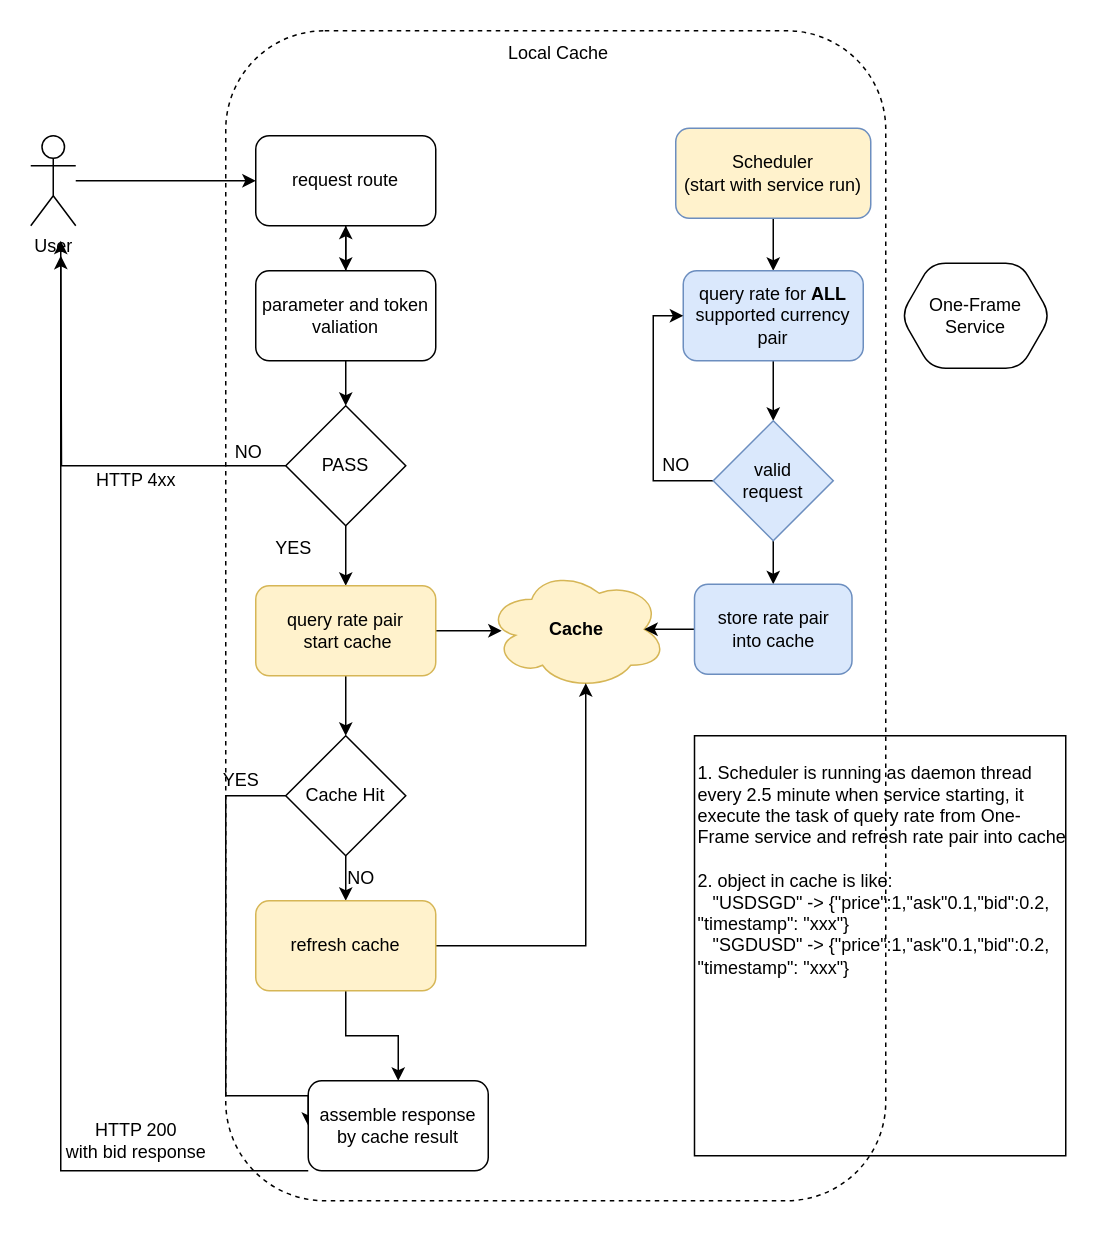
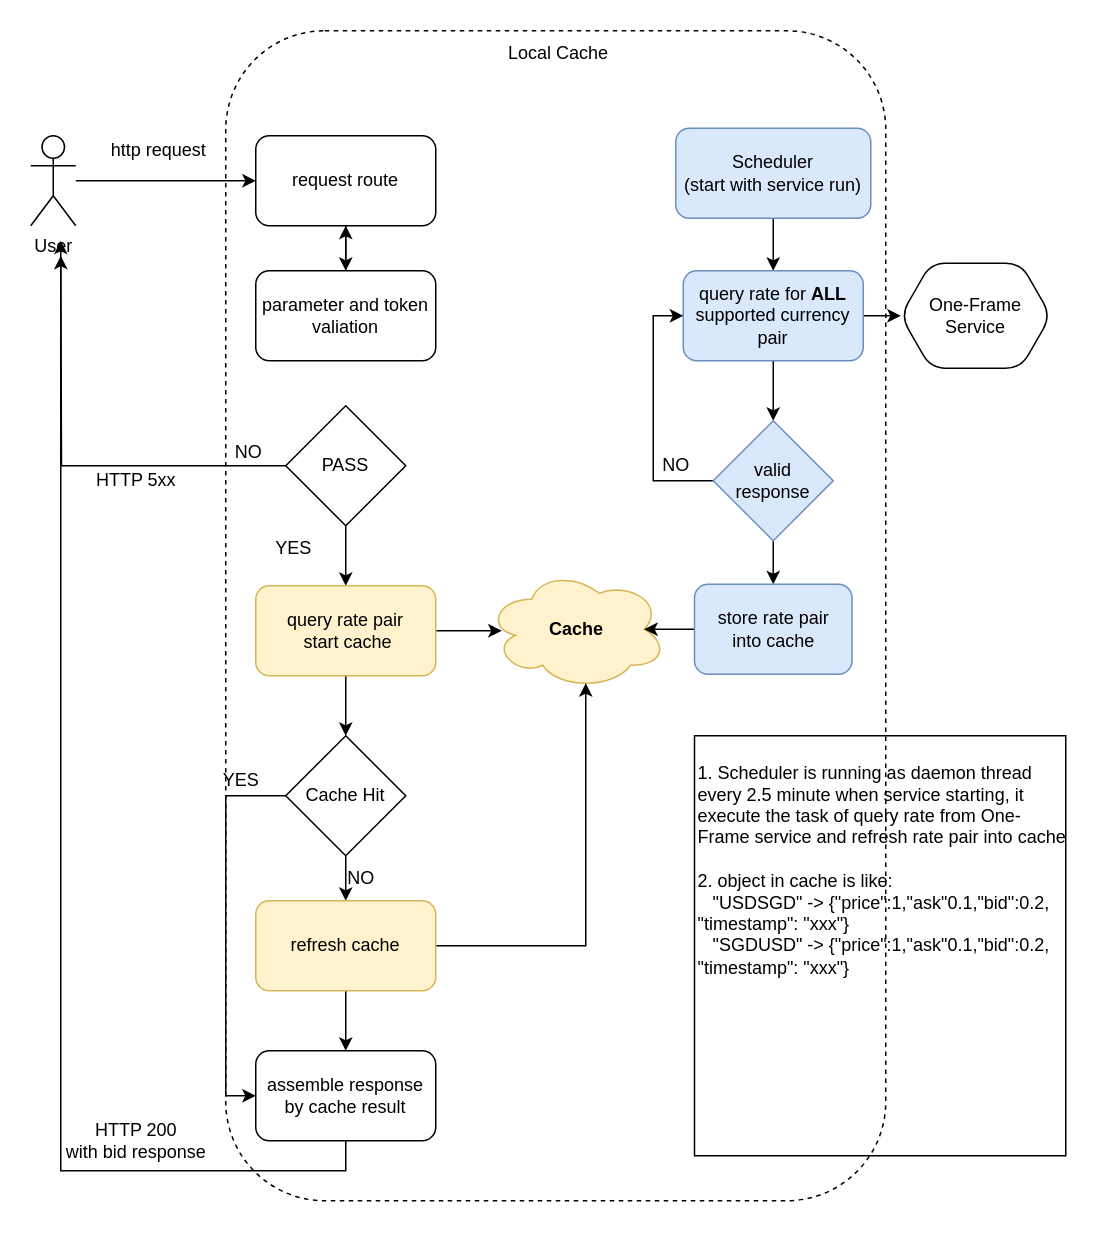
  <mxCell id="0" />
  <mxCell id="1" parent="0" />
  <mxCell id="2" style="edgeStyle=orthogonalEdgeStyle;rounded=0;orthogonalLoop=1;jettySize=auto;html=1;" edge="1" parent="1" source="3" target="5"><mxGeometry relative="1" as="geometry" /></mxCell>
  <mxCell id="3" value="User" style="shape=umlActor;verticalLabelPosition=bottom;verticalAlign=top;html=1;outlineConnect=0;" vertex="1" parent="1"><mxGeometry x="20" y="90" width="30" height="60" as="geometry" /></mxCell>
  <mxCell id="4" value="" style="edgeStyle=orthogonalEdgeStyle;rounded=0;orthogonalLoop=1;jettySize=auto;html=1;" edge="1" parent="1" source="5" target="9"><mxGeometry relative="1" as="geometry" /></mxCell>
  <mxCell id="5" value="request route" style="rounded=1;whiteSpace=wrap;html=1;" vertex="1" parent="1"><mxGeometry x="170" y="90" width="120" height="60" as="geometry" /></mxCell>
- <mxCell id="7" value="" style="edgeStyle=orthogonalEdgeStyle;rounded=0;orthogonalLoop=1;jettySize=auto;html=1;" edge="1" parent="1" source="9" target="12"><mxGeometry relative="1" as="geometry" /></mxCell>
+ <mxCell id="6" value="http request" style="text;html=1;align=center;verticalAlign=middle;resizable=0;points=[];autosize=1;strokeColor=none;fillColor=none;" vertex="1" parent="1"><mxGeometry x="60" y="85" width="90" height="30" as="geometry" /></mxCell>
  <mxCell id="8" value="" style="edgeStyle=orthogonalEdgeStyle;rounded=0;orthogonalLoop=1;jettySize=auto;html=1;" edge="1" parent="1" source="9" target="5"><mxGeometry relative="1" as="geometry" /></mxCell>
  <mxCell id="9" value="parameter and token valiation" style="whiteSpace=wrap;html=1;rounded=1;" vertex="1" parent="1"><mxGeometry x="170" y="180" width="120" height="60" as="geometry" /></mxCell>
  <mxCell id="10" style="edgeStyle=orthogonalEdgeStyle;rounded=0;orthogonalLoop=1;jettySize=auto;html=1;" edge="1" parent="1" source="12"><mxGeometry relative="1" as="geometry"><mxPoint x="40" y="170" as="targetPoint" /></mxGeometry></mxCell>
  <mxCell id="11" style="edgeStyle=orthogonalEdgeStyle;rounded=0;orthogonalLoop=1;jettySize=auto;html=1;entryX=0.5;entryY=0;entryDx=0;entryDy=0;" edge="1" parent="1" source="12" target="22"><mxGeometry relative="1" as="geometry" /></mxCell>
  <mxCell id="12" value="PASS" style="rhombus;whiteSpace=wrap;html=1;" vertex="1" parent="1"><mxGeometry x="190" y="270" width="80" height="80" as="geometry" /></mxCell>
  <mxCell id="13" value="NO" style="text;html=1;align=center;verticalAlign=middle;resizable=0;points=[];autosize=1;strokeColor=none;fillColor=none;" vertex="1" parent="1"><mxGeometry x="145" y="286" width="40" height="30" as="geometry" /></mxCell>
- <mxCell id="14" value="HTTP 4xx" style="text;html=1;align=center;verticalAlign=middle;resizable=0;points=[];autosize=1;strokeColor=none;fillColor=none;" vertex="1" parent="1"><mxGeometry x="50" y="305" width="80" height="30" as="geometry" /></mxCell>
+ <mxCell id="14" value="HTTP 5xx" style="text;html=1;align=center;verticalAlign=middle;resizable=0;points=[];autosize=1;strokeColor=none;fillColor=none;" vertex="1" parent="1"><mxGeometry x="50" y="305" width="80" height="30" as="geometry" /></mxCell>
  <mxCell id="15" value="Cache" style="ellipse;shape=cloud;whiteSpace=wrap;html=1;fontStyle=1;fillColor=#fff2cc;strokeColor=#d6b656;" vertex="1" parent="1"><mxGeometry x="324" y="379" width="120" height="80" as="geometry" /></mxCell>
  <mxCell id="16" value="YES" style="text;html=1;align=center;verticalAlign=middle;resizable=0;points=[];autosize=1;strokeColor=none;fillColor=none;" vertex="1" parent="1"><mxGeometry x="170" y="350" width="50" height="30" as="geometry" /></mxCell>
  <mxCell id="17" value="" style="edgeStyle=orthogonalEdgeStyle;rounded=0;orthogonalLoop=1;jettySize=auto;html=1;" edge="1" parent="1" source="19" target="25"><mxGeometry relative="1" as="geometry" /></mxCell>
  <mxCell id="18" style="edgeStyle=orthogonalEdgeStyle;rounded=0;orthogonalLoop=1;jettySize=auto;html=1;entryX=0;entryY=0.5;entryDx=0;entryDy=0;" edge="1" parent="1" source="19" target="28"><mxGeometry relative="1" as="geometry"><Array as="points"><mxPoint x="150" y="530" /><mxPoint x="150" y="730" /></Array></mxGeometry></mxCell>
  <mxCell id="19" value="Cache Hit" style="rhombus;whiteSpace=wrap;html=1;" vertex="1" parent="1"><mxGeometry x="190" y="490" width="80" height="80" as="geometry" /></mxCell>
  <mxCell id="20" style="edgeStyle=orthogonalEdgeStyle;rounded=0;orthogonalLoop=1;jettySize=auto;html=1;entryX=0.083;entryY=0.513;entryDx=0;entryDy=0;entryPerimeter=0;" edge="1" parent="1" source="22" target="15"><mxGeometry relative="1" as="geometry" /></mxCell>
  <mxCell id="21" style="edgeStyle=orthogonalEdgeStyle;rounded=0;orthogonalLoop=1;jettySize=auto;html=1;entryX=0.5;entryY=0;entryDx=0;entryDy=0;" edge="1" parent="1" source="22" target="19"><mxGeometry relative="1" as="geometry" /></mxCell>
  <mxCell id="22" value="query rate pair&lt;br&gt;&amp;nbsp;start cache" style="rounded=1;whiteSpace=wrap;html=1;fillColor=#fff2cc;strokeColor=#d6b656;" vertex="1" parent="1"><mxGeometry x="170" y="390" width="120" height="60" as="geometry" /></mxCell>
  <mxCell id="23" style="edgeStyle=orthogonalEdgeStyle;rounded=0;orthogonalLoop=1;jettySize=auto;html=1;entryX=0.55;entryY=0.95;entryDx=0;entryDy=0;entryPerimeter=0;" edge="1" parent="1" source="25" target="15"><mxGeometry relative="1" as="geometry" /></mxCell>
  <mxCell id="24" style="edgeStyle=orthogonalEdgeStyle;rounded=0;orthogonalLoop=1;jettySize=auto;html=1;" edge="1" parent="1" source="25" target="28"><mxGeometry relative="1" as="geometry" /></mxCell>
  <mxCell id="25" value="refresh cache" style="rounded=1;whiteSpace=wrap;html=1;fillColor=#fff2cc;strokeColor=#d6b656;" vertex="1" parent="1"><mxGeometry x="170" y="600" width="120" height="60" as="geometry" /></mxCell>
  <mxCell id="26" value="NO" style="text;html=1;align=center;verticalAlign=middle;resizable=0;points=[];autosize=1;strokeColor=none;fillColor=none;" vertex="1" parent="1"><mxGeometry x="220" y="570" width="40" height="30" as="geometry" /></mxCell>
  <mxCell id="27" style="edgeStyle=orthogonalEdgeStyle;rounded=0;orthogonalLoop=1;jettySize=auto;html=1;" edge="1" parent="1" source="28"><mxGeometry relative="1" as="geometry"><mxPoint x="40" y="160" as="targetPoint" /><Array as="points"><mxPoint x="230" y="780" /><mxPoint x="40" y="780" /></Array></mxGeometry></mxCell>
- <mxCell id="28" value="assemble response by cache result" style="rounded=1;whiteSpace=wrap;html=1;" vertex="1" parent="1"><mxGeometry x="205" y="720" width="120" height="60" as="geometry" /></mxCell>
+ <mxCell id="28" value="assemble response by cache result" style="rounded=1;whiteSpace=wrap;html=1;" vertex="1" parent="1"><mxGeometry x="170" y="700" width="120" height="60" as="geometry" /></mxCell>
  <mxCell id="29" value="YES" style="text;html=1;align=center;verticalAlign=middle;resizable=0;points=[];autosize=1;strokeColor=none;fillColor=none;" vertex="1" parent="1"><mxGeometry x="135" y="505" width="50" height="30" as="geometry" /></mxCell>
  <mxCell id="30" value="HTTP 200 &lt;br&gt;with bid response" style="text;html=1;align=center;verticalAlign=middle;resizable=0;points=[];autosize=1;strokeColor=none;fillColor=none;" vertex="1" parent="1"><mxGeometry x="30" y="740" width="120" height="40" as="geometry" /></mxCell>
  <mxCell id="31" value="" style="edgeStyle=orthogonalEdgeStyle;rounded=0;orthogonalLoop=1;jettySize=auto;html=1;" edge="1" parent="1" source="32" target="35"><mxGeometry relative="1" as="geometry" /></mxCell>
- <mxCell id="32" value="Scheduler&lt;br&gt;(start with service run)" style="rounded=1;whiteSpace=wrap;html=1;fillColor=#fff2cc;strokeColor=#6c8ebf;" vertex="1" parent="1"><mxGeometry x="450" y="85" width="130" height="60" as="geometry" /></mxCell>
+ <mxCell id="32" value="Scheduler&lt;br&gt;(start with service run)" style="rounded=1;whiteSpace=wrap;html=1;fillColor=#dae8fc;strokeColor=#6c8ebf;" vertex="1" parent="1"><mxGeometry x="450" y="85" width="130" height="60" as="geometry" /></mxCell>
+ <mxCell id="33" value="" style="edgeStyle=orthogonalEdgeStyle;rounded=0;orthogonalLoop=1;jettySize=auto;html=1;" edge="1" parent="1" source="35" target="36"><mxGeometry relative="1" as="geometry" /></mxCell>
  <mxCell id="34" value="" style="edgeStyle=orthogonalEdgeStyle;rounded=0;orthogonalLoop=1;jettySize=auto;html=1;entryX=0.5;entryY=0;entryDx=0;entryDy=0;" edge="1" parent="1" source="35" target="39"><mxGeometry relative="1" as="geometry"><mxPoint x="515" y="270" as="targetPoint" /></mxGeometry></mxCell>
  <mxCell id="35" value="query rate for &lt;b&gt;ALL&lt;/b&gt; supported currency pair" style="whiteSpace=wrap;html=1;rounded=1;fillColor=#dae8fc;strokeColor=#6c8ebf;" vertex="1" parent="1"><mxGeometry x="455" y="180" width="120" height="60" as="geometry" /></mxCell>
  <mxCell id="36" value="One-Frame&lt;br&gt;Service" style="shape=hexagon;perimeter=hexagonPerimeter2;whiteSpace=wrap;html=1;fixedSize=1;rounded=1;" vertex="1" parent="1"><mxGeometry x="600" y="175" width="100" height="70" as="geometry" /></mxCell>
  <mxCell id="37" style="edgeStyle=orthogonalEdgeStyle;rounded=0;orthogonalLoop=1;jettySize=auto;html=1;entryX=0;entryY=0.5;entryDx=0;entryDy=0;" edge="1" parent="1" source="39" target="35"><mxGeometry relative="1" as="geometry"><Array as="points"><mxPoint x="435" y="320" /><mxPoint x="435" y="210" /></Array></mxGeometry></mxCell>
  <mxCell id="38" value="" style="edgeStyle=orthogonalEdgeStyle;rounded=0;orthogonalLoop=1;jettySize=auto;html=1;" edge="1" parent="1" source="39" target="42"><mxGeometry relative="1" as="geometry" /></mxCell>
- <mxCell id="39" value="valid &lt;br&gt;request" style="rhombus;whiteSpace=wrap;html=1;fillColor=#dae8fc;strokeColor=#6c8ebf;" vertex="1" parent="1"><mxGeometry x="475" y="280" width="80" height="80" as="geometry" /></mxCell>
+ <mxCell id="39" value="valid &lt;br&gt;response" style="rhombus;whiteSpace=wrap;html=1;fillColor=#dae8fc;strokeColor=#6c8ebf;" vertex="1" parent="1"><mxGeometry x="475" y="280" width="80" height="80" as="geometry" /></mxCell>
  <mxCell id="40" value="NO" style="text;html=1;align=center;verticalAlign=middle;resizable=0;points=[];autosize=1;strokeColor=none;fillColor=none;" vertex="1" parent="1"><mxGeometry x="430" y="295" width="40" height="30" as="geometry" /></mxCell>
  <mxCell id="41" style="edgeStyle=orthogonalEdgeStyle;rounded=0;orthogonalLoop=1;jettySize=auto;html=1;entryX=0.875;entryY=0.5;entryDx=0;entryDy=0;entryPerimeter=0;" edge="1" parent="1" source="42" target="15"><mxGeometry relative="1" as="geometry" /></mxCell>
  <mxCell id="42" value="store rate pair &lt;br&gt;into cache" style="rounded=1;whiteSpace=wrap;html=1;fillColor=#dae8fc;strokeColor=#6c8ebf;" vertex="1" parent="1"><mxGeometry x="462.5" y="389" width="105" height="60" as="geometry" /></mxCell>
  <mxCell id="43" value="1. Scheduler is running as daemon thread every 2.5 minute when service starting, it execute the task of query rate from One-Frame service and refresh rate pair into cache&lt;br&gt;&lt;br&gt;2. object in cache is like:&lt;br&gt;&amp;nbsp; &amp;nbsp;&quot;USDSGD&quot; -&amp;gt; {&quot;price&quot;:1,&quot;ask&quot;0.1,&quot;bid&quot;:0.2, &quot;timestamp&quot;: &quot;xxx&quot;}&lt;br&gt;&amp;nbsp; &amp;nbsp;&quot;SGDUSD&quot; -&amp;gt; {&quot;price&quot;:1,&quot;ask&quot;0.1,&quot;bid&quot;:0.2, &quot;timestamp&quot;: &quot;xxx&quot;}&lt;br&gt;&lt;br&gt;&lt;br&gt;&lt;br&gt;&lt;br&gt;&lt;br&gt;&lt;br&gt;&lt;br&gt;" style="rounded=0;whiteSpace=wrap;html=1;align=left;" vertex="1" parent="1"><mxGeometry x="462.5" y="490" width="247.5" height="280" as="geometry" /></mxCell>
  <mxCell id="44" value="" style="rounded=1;whiteSpace=wrap;html=1;fillColor=none;dashed=1;" vertex="1" parent="1"><mxGeometry x="150" y="20" width="440" height="780" as="geometry" /></mxCell>
  <mxCell id="45" value="Local Cache" style="text;html=1;strokeColor=none;fillColor=none;align=center;verticalAlign=middle;whiteSpace=wrap;rounded=0;dashed=1;" vertex="1" parent="1"><mxGeometry x="334" y="20" width="76" height="30" as="geometry" /></mxCell>
